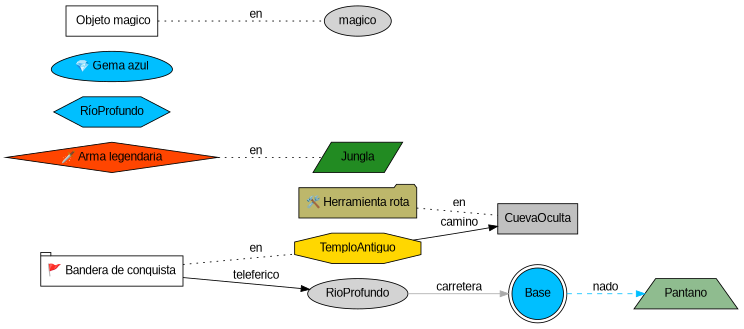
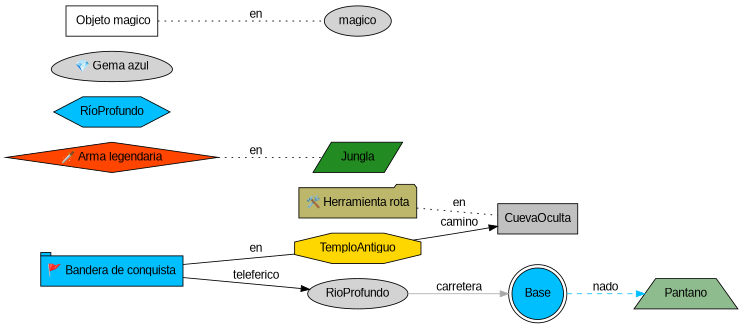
  digraph {
    fontname=Arial
    rankdir=LR
    splines=true
    node [fillcolor=deepskyblue fontname=Arial style=filled]
    edge [fontname=Arial style=dotted]
    n1 [label=Base shape=doublecircle]
    n2 [fillcolor=darkseagreen label=Pantano shape=trapezium]
    n3 [fillcolor=forestgreen label=Jungla shape=parallelogram]
    n4 [fillcolor=gold label=TemploAntiguo shape=octagon]
    n5 [fillcolor=gray label=CuevaOculta shape=box]
    n6 [label="RíoProfundo" shape=hexagon]
    RioProfundo [fillcolor=""]
-   n8 [label="💎 Gema azul" shape=egg]
+   n8 [fillcolor=lightgrey label="💎 Gema azul" shape=egg]
    n9 [fillcolor=orangered label="🗡️ Arma legendaria" shape=diamond]
-   n10 [fillcolor=white label="🚩 Bandera de conquista" shape=tab]
+   n10 [label="🚩 Bandera de conquista" shape=tab]
    n11 [fillcolor=white label=" Objeto magico" shape=box]
    magico [fillcolor=""]
    n13 [fillcolor=darkkhaki label="🛠️ Herramienta rota" shape=folder]
    n1 -> n2 [color=deepskyblue label=nado style=dashed]
    n4 -> n5 [color=black label=camino style=solid]
    RioProfundo -> n1 [color=darkgray label=carretera style=solid]
    n9 -> n3 [dir=none label=en]
-   n10 -> n4 [dir=none label=en]
+   n10 -> n4 [dir=none label=en style=solid]
    n10 -> RioProfundo [color=black label=teleferico style=solid]
    n11 -> magico [dir=none label=en]
    n13 -> n5 [dir=none label=en]
  }
